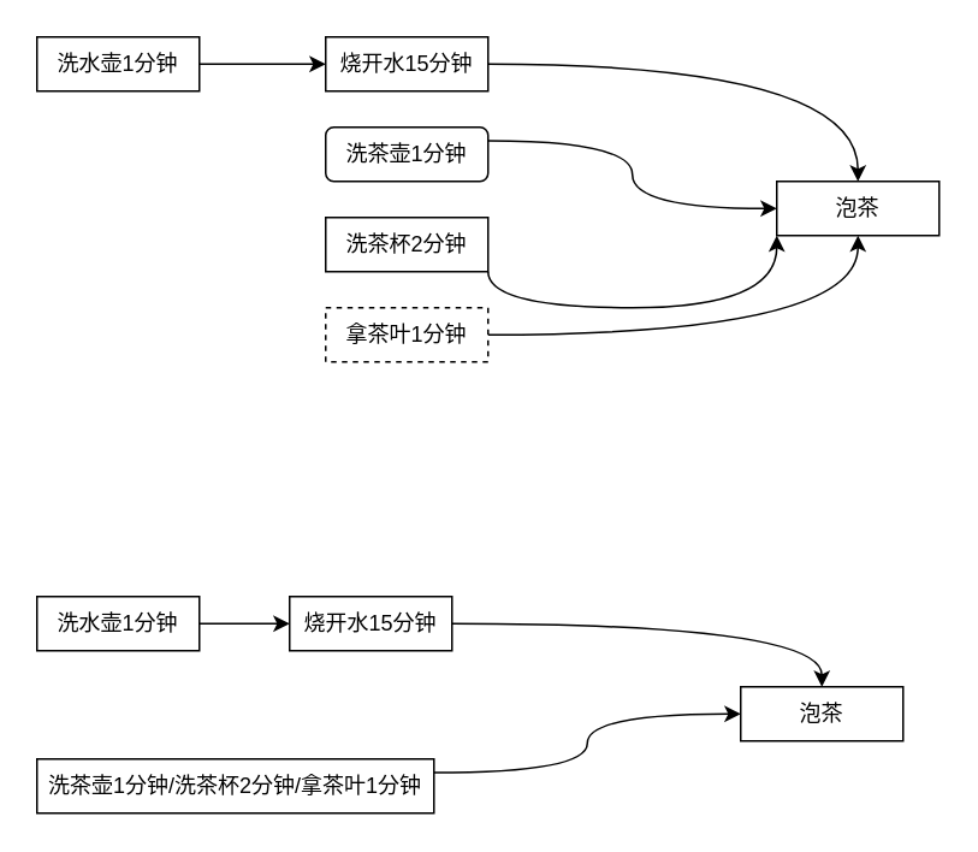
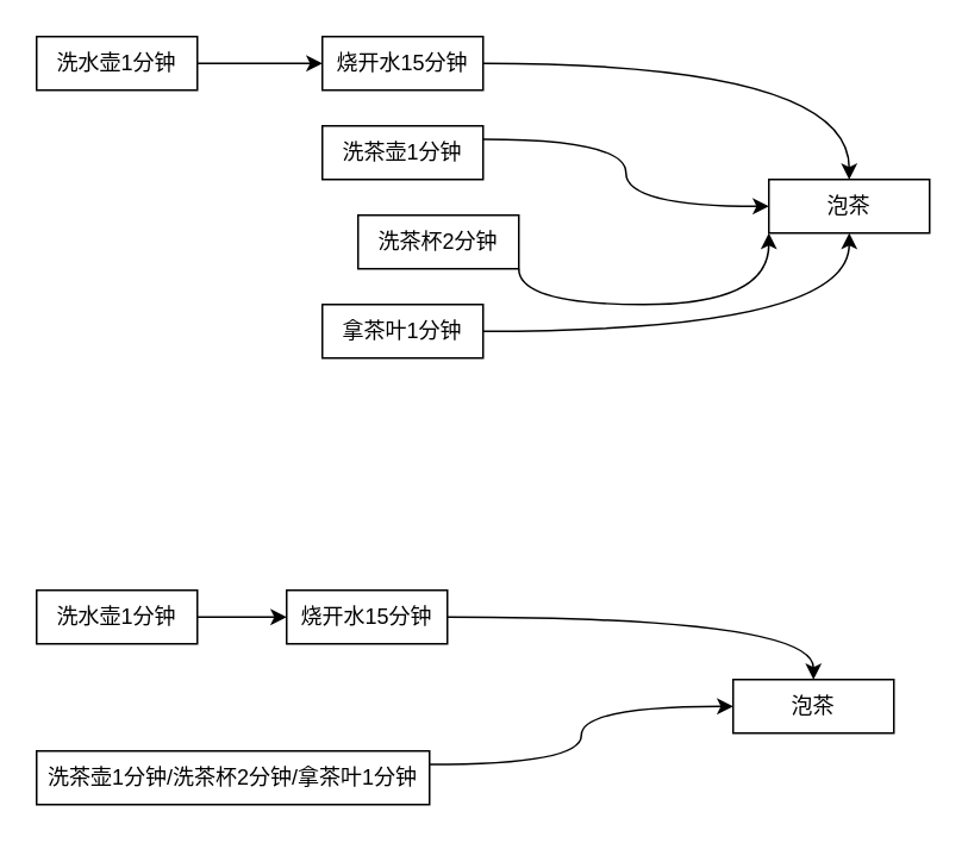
  <mxCell id="0" />
  <mxCell id="1" parent="0" />
  <mxCell id="2" style="edgeStyle=orthogonalEdgeStyle;rounded=0;orthogonalLoop=1;jettySize=auto;html=1;entryX=0;entryY=0.5;entryDx=0;entryDy=0;" edge="1" parent="1" source="3" target="5"><mxGeometry relative="1" as="geometry" /></mxCell>
  <mxCell id="3" value="洗水壶1分钟" style="rounded=0;whiteSpace=wrap;html=1;" vertex="1" parent="1"><mxGeometry x="20" y="20" width="90" height="30" as="geometry" /></mxCell>
  <mxCell id="4" style="edgeStyle=orthogonalEdgeStyle;orthogonalLoop=1;jettySize=auto;html=1;curved=1;" edge="1" parent="1" source="5" target="6"><mxGeometry relative="1" as="geometry" /></mxCell>
  <mxCell id="5" value="烧开水15分钟" style="rounded=0;whiteSpace=wrap;html=1;" vertex="1" parent="1"><mxGeometry x="180" y="20" width="90" height="30" as="geometry" /></mxCell>
  <mxCell id="6" value="泡茶" style="rounded=0;whiteSpace=wrap;html=1;" vertex="1" parent="1"><mxGeometry x="430" y="100" width="90" height="30" as="geometry" /></mxCell>
  <mxCell id="7" style="edgeStyle=orthogonalEdgeStyle;curved=1;orthogonalLoop=1;jettySize=auto;html=1;entryX=0.5;entryY=1;entryDx=0;entryDy=0;" edge="1" parent="1" source="8" target="6"><mxGeometry relative="1" as="geometry" /></mxCell>
- <mxCell id="8" value="拿茶叶1分钟" style="rounded=0;whiteSpace=wrap;html=1;dashed=1;" vertex="1" parent="1"><mxGeometry x="180" y="170" width="90" height="30" as="geometry" /></mxCell>
+ <mxCell id="8" value="拿茶叶1分钟" style="rounded=0;whiteSpace=wrap;html=1;" vertex="1" parent="1"><mxGeometry x="180" y="170" width="90" height="30" as="geometry" /></mxCell>
  <mxCell id="9" style="edgeStyle=orthogonalEdgeStyle;curved=1;orthogonalLoop=1;jettySize=auto;html=1;exitX=1;exitY=1;exitDx=0;exitDy=0;entryX=0;entryY=1;entryDx=0;entryDy=0;" edge="1" parent="1" source="10" target="6"><mxGeometry relative="1" as="geometry"><mxPoint x="370" y="115" as="targetPoint" /></mxGeometry></mxCell>
- <mxCell id="10" value="洗茶杯2分钟" style="rounded=0;whiteSpace=wrap;html=1;" vertex="1" parent="1"><mxGeometry x="180" y="120" width="90" height="30" as="geometry" /></mxCell>
+ <mxCell id="10" value="洗茶杯2分钟" style="rounded=0;whiteSpace=wrap;html=1;" vertex="1" parent="1"><mxGeometry x="200" y="120" width="90" height="30" as="geometry" /></mxCell>
  <mxCell id="11" style="edgeStyle=orthogonalEdgeStyle;orthogonalLoop=1;jettySize=auto;html=1;curved=1;entryX=0;entryY=0.5;entryDx=0;entryDy=0;exitX=1;exitY=0.25;exitDx=0;exitDy=0;" edge="1" parent="1" source="12" target="6"><mxGeometry relative="1" as="geometry" /></mxCell>
- <mxCell id="12" value="洗茶壶1分钟" style="whiteSpace=wrap;html=1;rounded=1;" vertex="1" parent="1"><mxGeometry x="180" y="70" width="90" height="30" as="geometry" /></mxCell>
+ <mxCell id="12" value="洗茶壶1分钟" style="rounded=0;whiteSpace=wrap;html=1;" vertex="1" parent="1"><mxGeometry x="180" y="70" width="90" height="30" as="geometry" /></mxCell>
  <mxCell id="13" style="edgeStyle=orthogonalEdgeStyle;rounded=0;orthogonalLoop=1;jettySize=auto;html=1;entryX=0;entryY=0.5;entryDx=0;entryDy=0;" edge="1" parent="1" source="14" target="16"><mxGeometry relative="1" as="geometry" /></mxCell>
  <mxCell id="14" value="洗水壶1分钟" style="rounded=0;whiteSpace=wrap;html=1;" vertex="1" parent="1"><mxGeometry x="20" y="330" width="90" height="30" as="geometry" /></mxCell>
  <mxCell id="15" style="edgeStyle=orthogonalEdgeStyle;orthogonalLoop=1;jettySize=auto;html=1;curved=1;" edge="1" parent="1" source="16" target="17"><mxGeometry relative="1" as="geometry" /></mxCell>
  <mxCell id="16" value="烧开水15分钟" style="rounded=0;whiteSpace=wrap;html=1;" vertex="1" parent="1"><mxGeometry x="160" y="330" width="90" height="30" as="geometry" /></mxCell>
  <mxCell id="17" value="泡茶" style="rounded=0;whiteSpace=wrap;html=1;" vertex="1" parent="1"><mxGeometry x="410" y="380" width="90" height="30" as="geometry" /></mxCell>
  <mxCell id="18" style="edgeStyle=orthogonalEdgeStyle;orthogonalLoop=1;jettySize=auto;html=1;curved=1;entryX=0;entryY=0.5;entryDx=0;entryDy=0;exitX=1;exitY=0.25;exitDx=0;exitDy=0;" edge="1" parent="1" source="19" target="17"><mxGeometry relative="1" as="geometry" /></mxCell>
  <mxCell id="19" value="洗茶壶1分钟/洗茶杯2分钟/拿茶叶1分钟" style="rounded=0;whiteSpace=wrap;html=1;" vertex="1" parent="1"><mxGeometry x="20" y="420" width="220" height="30" as="geometry" /></mxCell>
